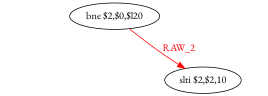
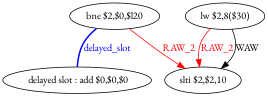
  digraph {
    fontname="EB Garamond"
    node [fontname="EB Garamond" shape=ellipse]
    edge [color=red fontcolor=red fontname="EB Garamond"]
+   n1 [label=" delayed slot : add $0,$0,$0"]
    n2 [label="bne $2,$0,$l20"]
    n3 [label="slti $2,$2,10"]
+   n4 [label="lw $2,8($30)"]
+   n2 -> n1 [color=blue dir=none fontcolor=blue label=delayed_slot style=bold]
    n2 -> n3 [label=RAW_2]
+   n4 -> n3 [label=RAW_2]
+   n4 -> n3 [label=WAW color="" fontcolor=""]
  }
